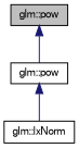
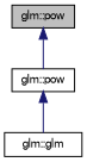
  digraph {
    rankdir=TB
    node [color=black fontname=FreeSans fontsize=10 shape=record]
    edge [color=midnightblue dir=back fontname=FreeSans fontsize=10 labelfontname=FreeSans labelfontsize=10 style=solid]
    n1 [fillcolor=grey75 fontcolor=black height=0.2 label="glm::pow" style=filled width=0.4]
    n2 [height=0.2 label="glm::pow" width=0.4]
-   n3 [height=0.2 label="glm::lxNorm" width=0.4]
+   n3 [height=0.2 label="glm::glm" width=0.4]
    n1 -> n2
    n2 -> n3
  }
